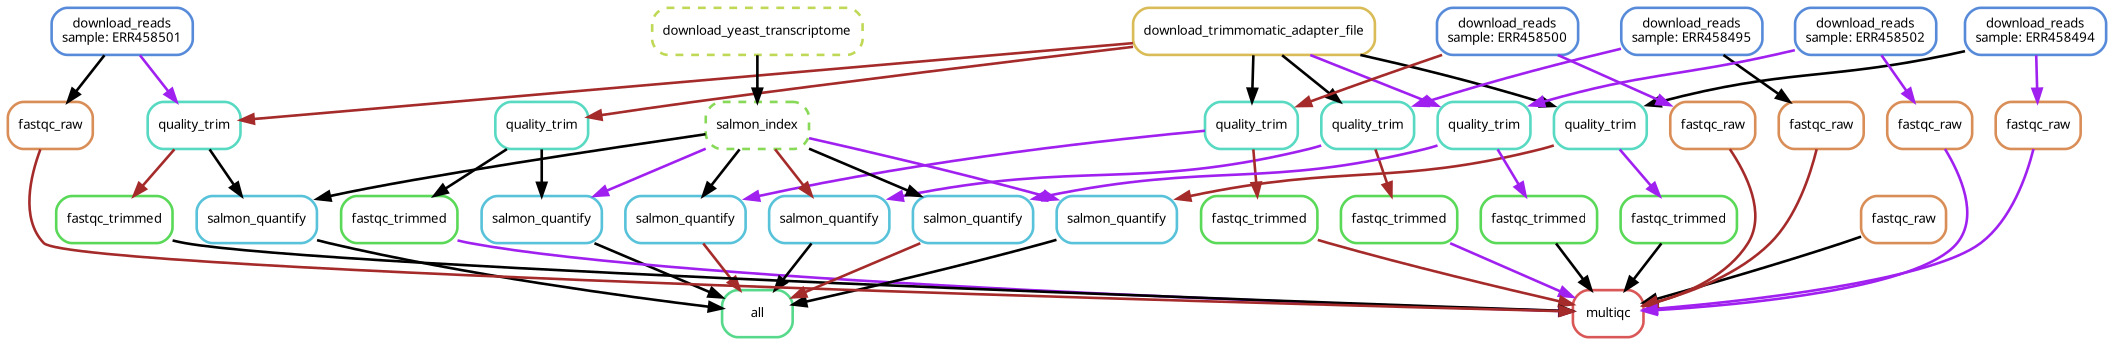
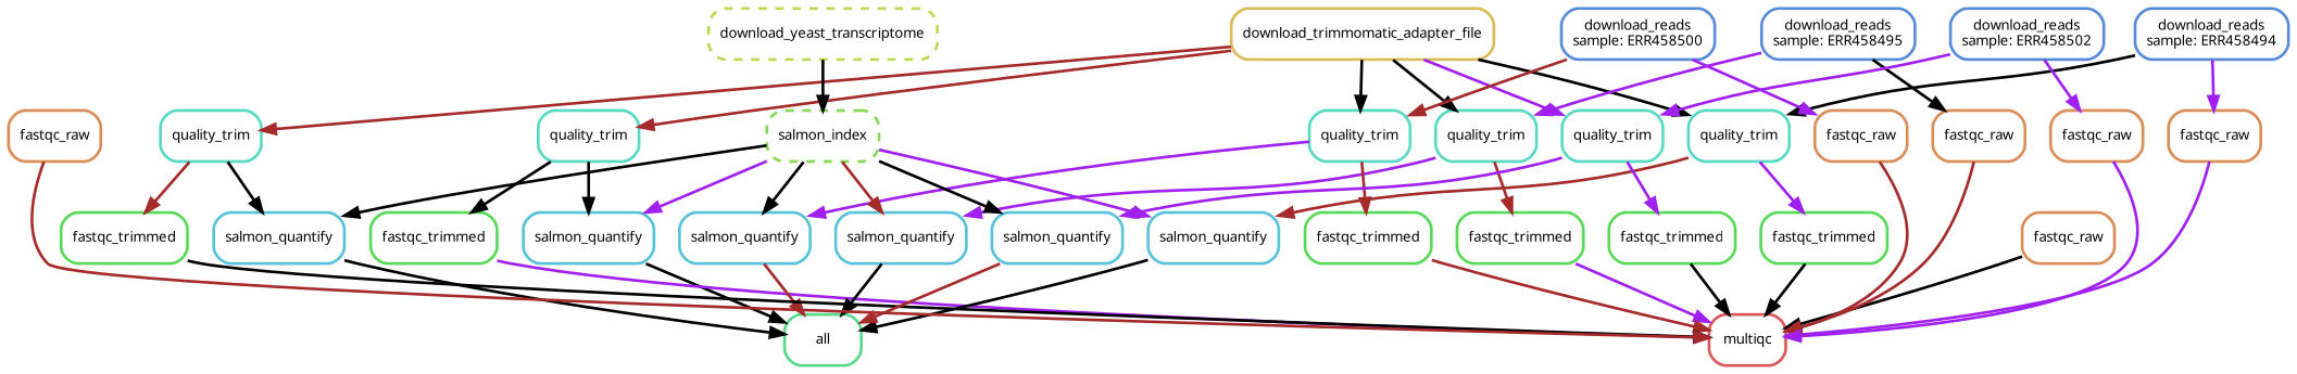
  digraph {
    bgcolor=white
    node [color="0.53 0.6 0.85" fontname=sans fontsize=10 penwidth=2 shape=box style=rounded]
    edge [color=black penwidth=2]
    n1 [color="0.40 0.6 0.85" label=all]
    n2 [label=salmon_quantify]
    n3 [color="0.47 0.6 0.85" label=quality_trim]
    n4 [color="0.33 0.6 0.85" label=fastqc_trimmed]
    n5 [color="0.00 0.6 0.85" label=multiqc]
    n6 [color="0.07 0.6 0.85" label=fastqc_raw]
    n7 [color="0.13 0.6 0.85" label=download_trimmomatic_adapter_file]
    n8 [color="0.47 0.6 0.85" label=quality_trim]
    n9 [color="0.47 0.6 0.85" label=quality_trim]
    n10 [color="0.47 0.6 0.85" label=quality_trim]
    n11 [color="0.47 0.6 0.85" label=quality_trim]
    n12 [color="0.47 0.6 0.85" label=quality_trim]
    n13 [label=salmon_quantify]
    n14 [color="0.33 0.6 0.85" label=fastqc_trimmed]
    n15 [label=salmon_quantify]
    n16 [color="0.33 0.6 0.85" label=fastqc_trimmed]
    n17 [label=salmon_quantify]
    n18 [color="0.33 0.6 0.85" label=fastqc_trimmed]
    n19 [label=salmon_quantify]
    n20 [color="0.33 0.6 0.85" label=fastqc_trimmed]
    n21 [label=salmon_quantify]
    n22 [color="0.33 0.6 0.85" label=fastqc_trimmed]
    n23 [color="0.27 0.6 0.85" label=salmon_index style="rounded,dashed"]
    n24 [color="0.20 0.6 0.85" label=download_yeast_transcriptome style="rounded,dashed"]
    n25 [color="0.60 0.6 0.85" label="download_reads\nsample: ERR458494"]
    n26 [color="0.07 0.6 0.85" label=fastqc_raw]
    n27 [color="0.60 0.6 0.85" label="download_reads\nsample: ERR458495"]
    n28 [color="0.07 0.6 0.85" label=fastqc_raw]
    n29 [color="0.60 0.6 0.85" label="download_reads\nsample: ERR458500"]
    n30 [color="0.07 0.6 0.85" label=fastqc_raw]
-   n31 [color="0.60 0.6 0.85" label="download_reads\nsample: ERR458501"]
    n32 [color="0.07 0.6 0.85" label=fastqc_raw]
    n33 [color="0.60 0.6 0.85" label="download_reads\nsample: ERR458502"]
    n34 [color="0.07 0.6 0.85" label=fastqc_raw]
    n2 -> n1
    n3 -> n2
    n3 -> n4
    n4 -> n5 [color=purple]
    n6 -> n5
    n7 -> n3 [color=brown]
    n7 -> n8
    n7 -> n9
    n7 -> n10
    n7 -> n11 [color=brown]
    n7 -> n12 [color=purple]
    n8 -> n13 [color=brown]
    n8 -> n14 [color=purple]
    n9 -> n15 [color=purple]
    n9 -> n16 [color=brown]
    n10 -> n17 [color=purple]
    n10 -> n18 [color=brown]
    n11 -> n19
    n11 -> n20 [color=brown]
    n12 -> n21 [color=purple]
    n12 -> n22 [color=purple]
    n13 -> n1
    n14 -> n5
    n15 -> n1
    n16 -> n5 [color=purple]
    n17 -> n1 [color=brown]
    n18 -> n5 [color=brown]
    n19 -> n1
    n20 -> n5
    n21 -> n1 [color=brown]
    n22 -> n5
    n23 -> n2 [color=purple]
    n23 -> n13 [color=purple]
    n23 -> n15 [color=brown]
    n23 -> n17
    n23 -> n19
    n23 -> n21
    n24 -> n23
    n25 -> n8
    n25 -> n26 [color=purple]
    n26 -> n5 [color=purple]
    n27 -> n9 [color=purple]
    n27 -> n28
    n28 -> n5 [color=brown]
    n29 -> n10 [color=brown]
    n29 -> n30 [color=purple]
    n30 -> n5 [color=brown]
-   n31 -> n11 [color=purple]
-   n31 -> n32
    n32 -> n5 [color=brown]
    n33 -> n12 [color=purple]
    n33 -> n34 [color=purple]
    n34 -> n5 [color=purple]
  }
